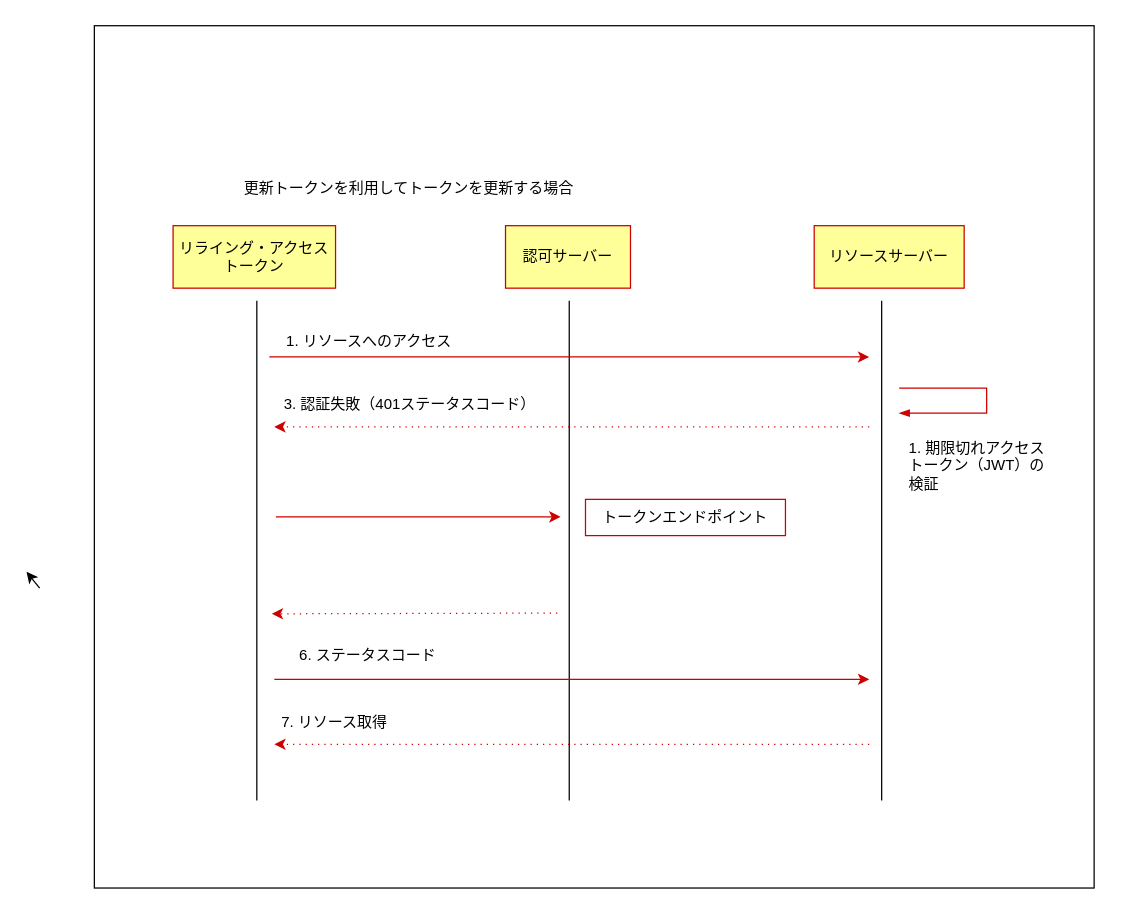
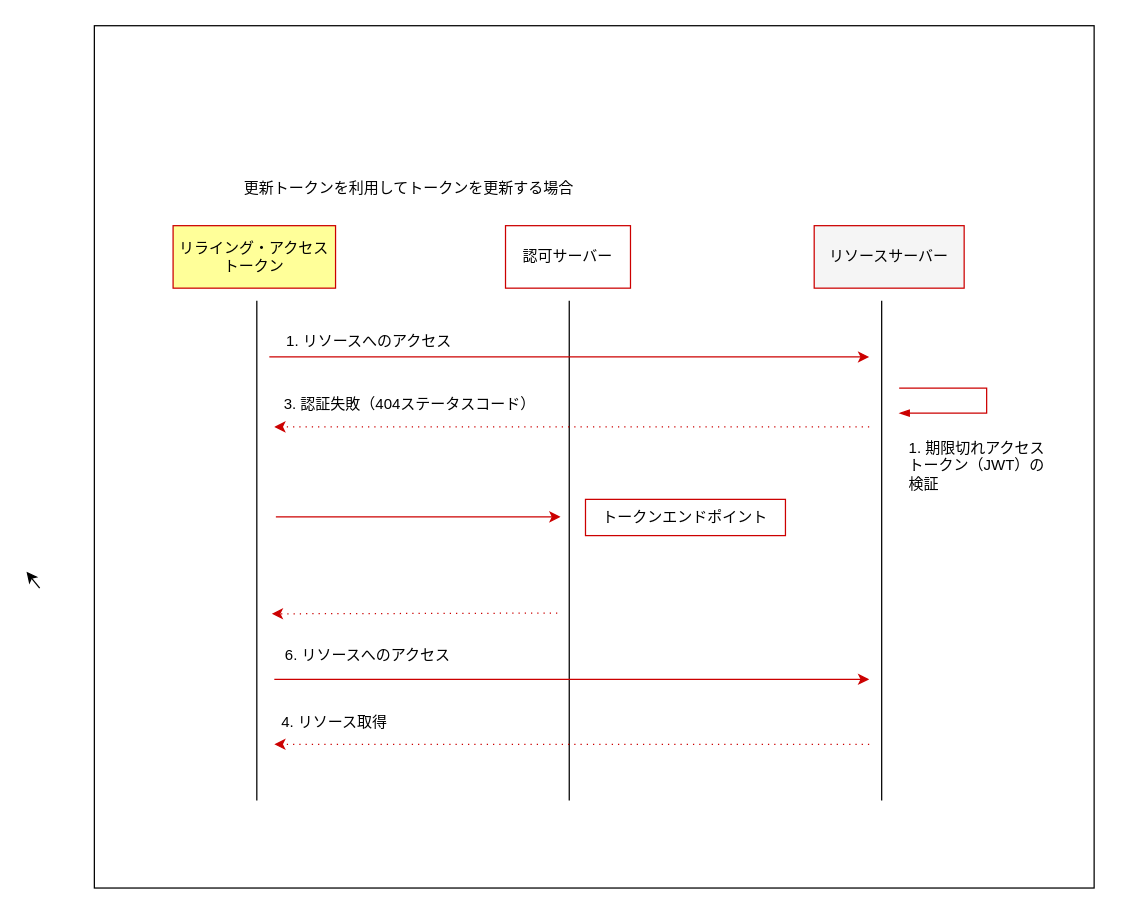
  <mxCell id="0" />
  <mxCell id="1" parent="0" />
  <mxCell id="2" value="" style="rounded=0;whiteSpace=wrap;html=1;fillColor=#FFFFFF;" vertex="1" parent="1"><mxGeometry x="75" y="20" width="800" height="690" as="geometry" /></mxCell>
  <mxCell id="3" value="" style="endArrow=none;html=1;strokeColor=#000000;" edge="1" parent="1"><mxGeometry width="50" height="50" relative="1" as="geometry"><mxPoint x="205" y="640" as="sourcePoint" /><mxPoint x="205" y="240" as="targetPoint" /></mxGeometry></mxCell>
  <mxCell id="4" value="" style="endArrow=none;html=1;strokeColor=#000000;startArrow=none;" edge="1" parent="1"><mxGeometry width="50" height="50" relative="1" as="geometry"><mxPoint x="705" y="640" as="sourcePoint" /><mxPoint x="705" y="240" as="targetPoint" /></mxGeometry></mxCell>
  <mxCell id="5" value="リライング・アクセストークン" style="rounded=0;whiteSpace=wrap;html=1;strokeColor=#CC0000;fontColor=#000000;fillColor=#FFFF99;" vertex="1" parent="1"><mxGeometry x="138" y="180" width="130" height="50" as="geometry" /></mxCell>
- <mxCell id="6" value="認可サーバー" style="rounded=0;whiteSpace=wrap;html=1;strokeColor=#CC0000;fontColor=#000000;fillColor=#FFFF99;" vertex="1" parent="1"><mxGeometry x="404" y="180" width="100" height="50" as="geometry" /></mxCell>
- <mxCell id="7" value="リソースサーバー" style="rounded=0;whiteSpace=wrap;html=1;strokeColor=#CC0000;fontColor=#000000;fillColor=#FFFF99;" vertex="1" parent="1"><mxGeometry x="651" y="180" width="120" height="50" as="geometry" /></mxCell>
+ <mxCell id="6" value="認可サーバー" style="rounded=0;whiteSpace=wrap;html=1;strokeColor=#CC0000;fontColor=#000000;fillColor=#ffffff;" vertex="1" parent="1"><mxGeometry x="404" y="180" width="100" height="50" as="geometry" /></mxCell>
+ <mxCell id="7" value="リソースサーバー" style="rounded=0;whiteSpace=wrap;html=1;strokeColor=#CC0000;fontColor=#000000;fillColor=#f5f5f5;" vertex="1" parent="1"><mxGeometry x="651" y="180" width="120" height="50" as="geometry" /></mxCell>
  <mxCell id="8" value="" style="endArrow=none;html=1;strokeColor=#000000;startArrow=none;" edge="1" parent="1"><mxGeometry width="50" height="50" relative="1" as="geometry"><mxPoint x="455" y="640" as="sourcePoint" /><mxPoint x="455" y="240" as="targetPoint" /></mxGeometry></mxCell>
  <mxCell id="9" value="" style="endArrow=classic;html=1;strokeColor=#CC0000;" edge="1" parent="1"><mxGeometry width="50" height="50" relative="1" as="geometry"><mxPoint x="215" y="285" as="sourcePoint" /><mxPoint x="695" y="285" as="targetPoint" /></mxGeometry></mxCell>
  <mxCell id="10" value="1. リソースへのアクセス" style="text;html=1;strokeColor=none;fillColor=none;align=center;verticalAlign=middle;whiteSpace=wrap;rounded=0;fontColor=#000000;" vertex="1" parent="1"><mxGeometry x="225" y="260" width="140" height="25" as="geometry" /></mxCell>
- <mxCell id="11" value="&lt;span&gt;3. 認証失敗（401ステータスコード）&lt;/span&gt;" style="text;html=1;strokeColor=none;fillColor=none;align=left;verticalAlign=middle;whiteSpace=wrap;rounded=0;fontColor=#000000;" vertex="1" parent="1"><mxGeometry x="225" y="310" width="210" height="25" as="geometry" /></mxCell>
+ <mxCell id="11" value="&lt;span&gt;3. 認証失敗（404ステータスコード）&lt;/span&gt;" style="text;html=1;strokeColor=none;fillColor=none;align=left;verticalAlign=middle;whiteSpace=wrap;rounded=0;fontColor=#000000;" vertex="1" parent="1"><mxGeometry x="225" y="310" width="210" height="25" as="geometry" /></mxCell>
  <mxCell id="12" value="" style="endArrow=classic;html=1;strokeColor=#CC0000;dashed=1;dashPattern=1 4;" edge="1" parent="1"><mxGeometry width="50" height="50" relative="1" as="geometry"><mxPoint x="695" y="341" as="sourcePoint" /><mxPoint x="219" y="341" as="targetPoint" /></mxGeometry></mxCell>
  <mxCell id="13" value="トークンエンドポイント" style="rounded=0;whiteSpace=wrap;html=1;strokeColor=#CC0000;fontColor=#000000;labelBackgroundColor=none;labelBorderColor=none;fillColor=#ffffff;" vertex="1" parent="1"><mxGeometry x="468" y="399" width="160" height="29" as="geometry" /></mxCell>
  <mxCell id="14" value="" style="endArrow=classic;html=1;fontColor=#000000;strokeColor=#CC0000;" edge="1" parent="1"><mxGeometry width="50" height="50" relative="1" as="geometry"><mxPoint x="220.25" y="413" as="sourcePoint" /><mxPoint x="448" y="413" as="targetPoint" /></mxGeometry></mxCell>
  <mxCell id="15" value="" style="endArrow=classic;html=1;fontColor=#000000;strokeColor=#CC0000;dashed=1;dashPattern=1 4;exitX=0.548;exitY=0.69;exitDx=0;exitDy=0;exitPerimeter=0;" edge="1" parent="1"><mxGeometry width="50" height="50" relative="1" as="geometry"><mxPoint x="445.4" y="490" as="sourcePoint" /><mxPoint x="217" y="490.6" as="targetPoint" /></mxGeometry></mxCell>
  <mxCell id="16" value="" style="endArrow=classic;html=1;strokeColor=#CC0000;" edge="1" parent="1"><mxGeometry width="50" height="50" relative="1" as="geometry"><mxPoint x="219" y="543" as="sourcePoint" /><mxPoint x="695" y="543" as="targetPoint" /></mxGeometry></mxCell>
- <mxCell id="17" value="6. ステータスコード" style="text;html=1;strokeColor=none;fillColor=none;align=center;verticalAlign=middle;whiteSpace=wrap;rounded=0;fontColor=#000000;" vertex="1" parent="1"><mxGeometry x="220" y="511" width="148" height="25" as="geometry" /></mxCell>
- <mxCell id="18" value="&lt;span&gt;7. リソース取得&lt;/span&gt;" style="text;html=1;strokeColor=none;fillColor=none;align=left;verticalAlign=middle;whiteSpace=wrap;rounded=0;fontColor=#000000;" vertex="1" parent="1"><mxGeometry x="223" y="568" width="210" height="20" as="geometry" /></mxCell>
+ <mxCell id="17" value="6. リソースへのアクセス" style="text;html=1;strokeColor=none;fillColor=none;align=center;verticalAlign=middle;whiteSpace=wrap;rounded=0;fontColor=#000000;" vertex="1" parent="1"><mxGeometry x="220" y="511" width="148" height="25" as="geometry" /></mxCell>
+ <mxCell id="18" value="&lt;span&gt;4. リソース取得&lt;/span&gt;" style="text;html=1;strokeColor=none;fillColor=none;align=left;verticalAlign=middle;whiteSpace=wrap;rounded=0;fontColor=#000000;" vertex="1" parent="1"><mxGeometry x="223" y="568" width="210" height="20" as="geometry" /></mxCell>
  <mxCell id="19" value="" style="endArrow=classic;html=1;strokeColor=#CC0000;dashed=1;dashPattern=1 4;" edge="1" parent="1"><mxGeometry width="50" height="50" relative="1" as="geometry"><mxPoint x="695" y="595" as="sourcePoint" /><mxPoint x="219" y="595" as="targetPoint" /></mxGeometry></mxCell>
  <mxCell id="20" value="更新トークンを利用してトークンを更新する場合" style="text;html=1;strokeColor=none;fillColor=none;align=left;verticalAlign=middle;whiteSpace=wrap;rounded=0;labelBackgroundColor=none;labelBorderColor=none;fontColor=#000000;" vertex="1" parent="1"><mxGeometry x="193" y="135" width="320" height="30" as="geometry" /></mxCell>
  <mxCell id="21" value="1. 期限切れアクセストークン（JWT）の検証" style="text;html=1;strokeColor=none;fillColor=none;align=left;verticalAlign=middle;whiteSpace=wrap;rounded=0;labelBackgroundColor=none;labelBorderColor=none;fontColor=#000000;" vertex="1" parent="1"><mxGeometry x="725" y="343" width="120" height="57" as="geometry" /></mxCell>
  <mxCell id="22" value="" style="endArrow=none;html=1;strokeColor=#CC0000;startArrow=blockThin;startFill=1;rounded=0;" edge="1" parent="1"><mxGeometry width="50" height="50" relative="1" as="geometry"><mxPoint x="719" y="330" as="sourcePoint" /><mxPoint x="719" y="310" as="targetPoint" /><Array as="points"><mxPoint x="789" y="330" /><mxPoint x="789" y="310" /></Array></mxGeometry></mxCell>
  <mxCell id="23" style="edgeStyle=none;html=1;exitX=0.25;exitY=1;exitDx=0;exitDy=0;entryX=0.207;entryY=0.48;entryDx=0;entryDy=0;entryPerimeter=0;" edge="1" parent="1"><mxGeometry relative="1" as="geometry"><mxPoint x="31.25" y="470" as="sourcePoint" /><mxPoint x="20.715" y="457" as="targetPoint" /></mxGeometry></mxCell>
